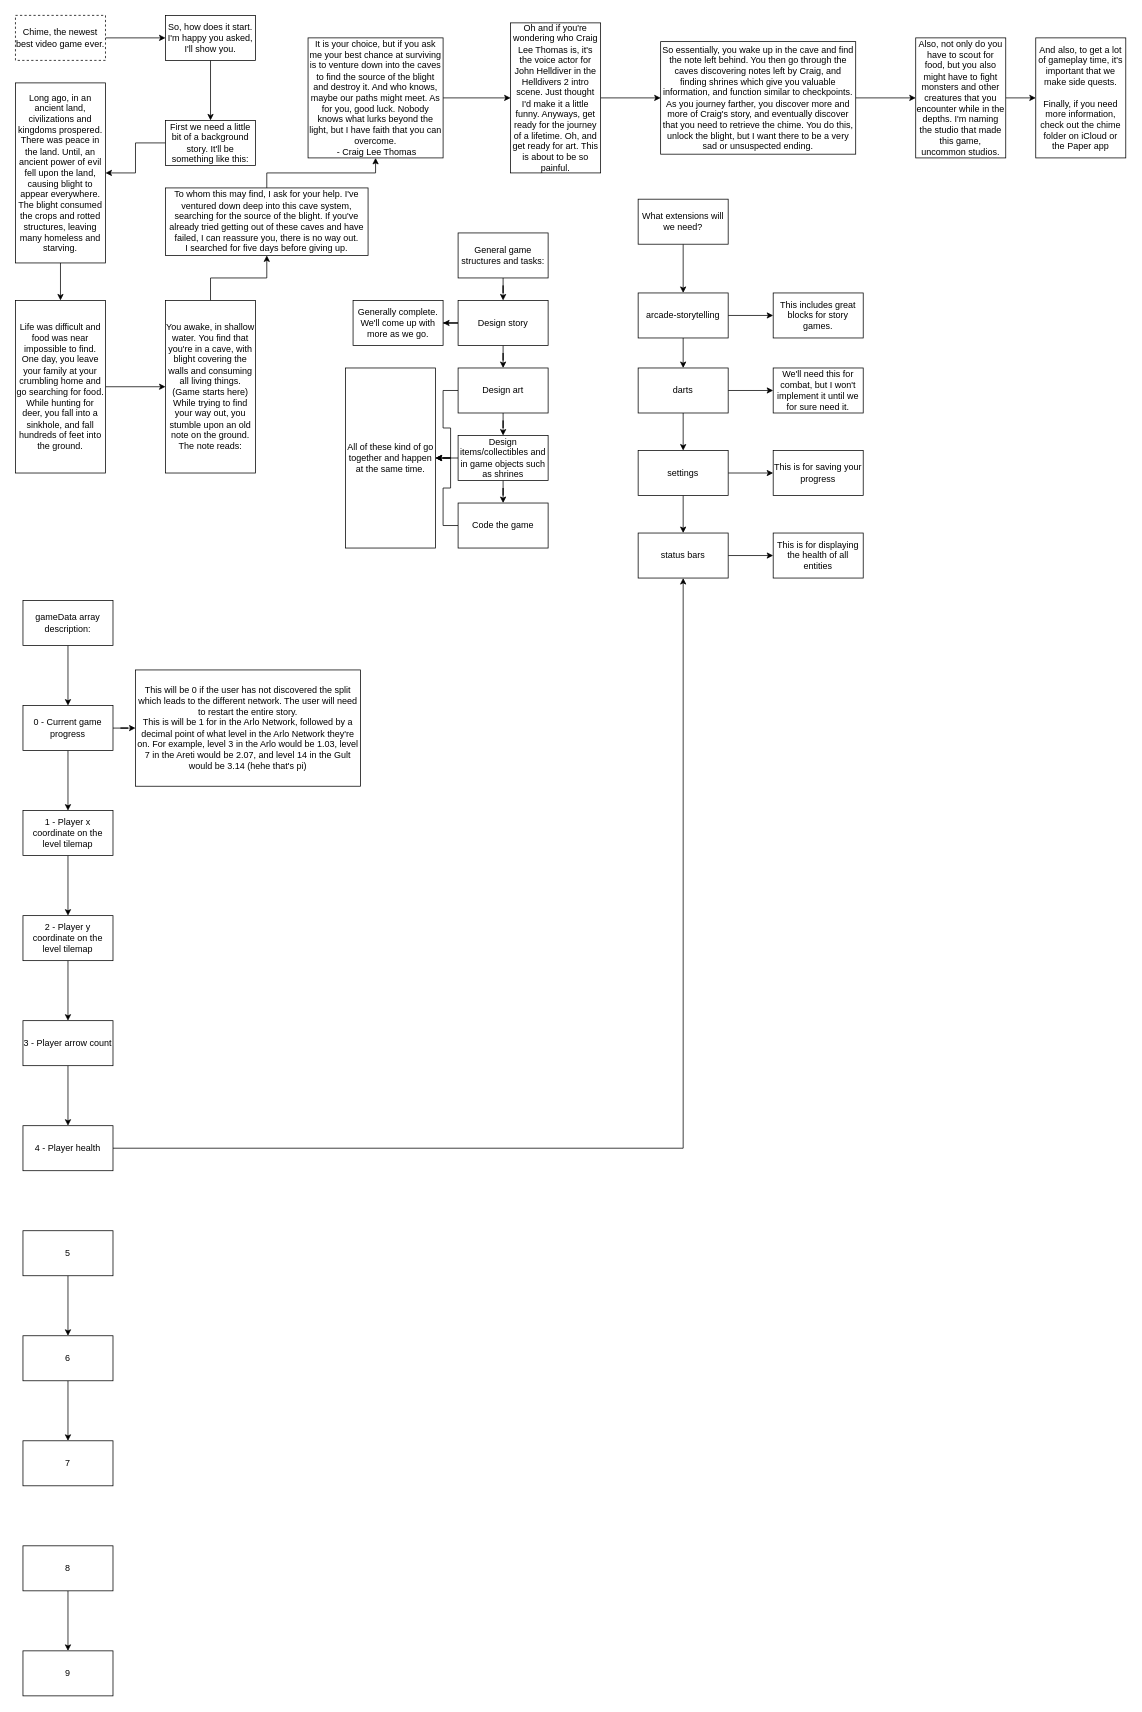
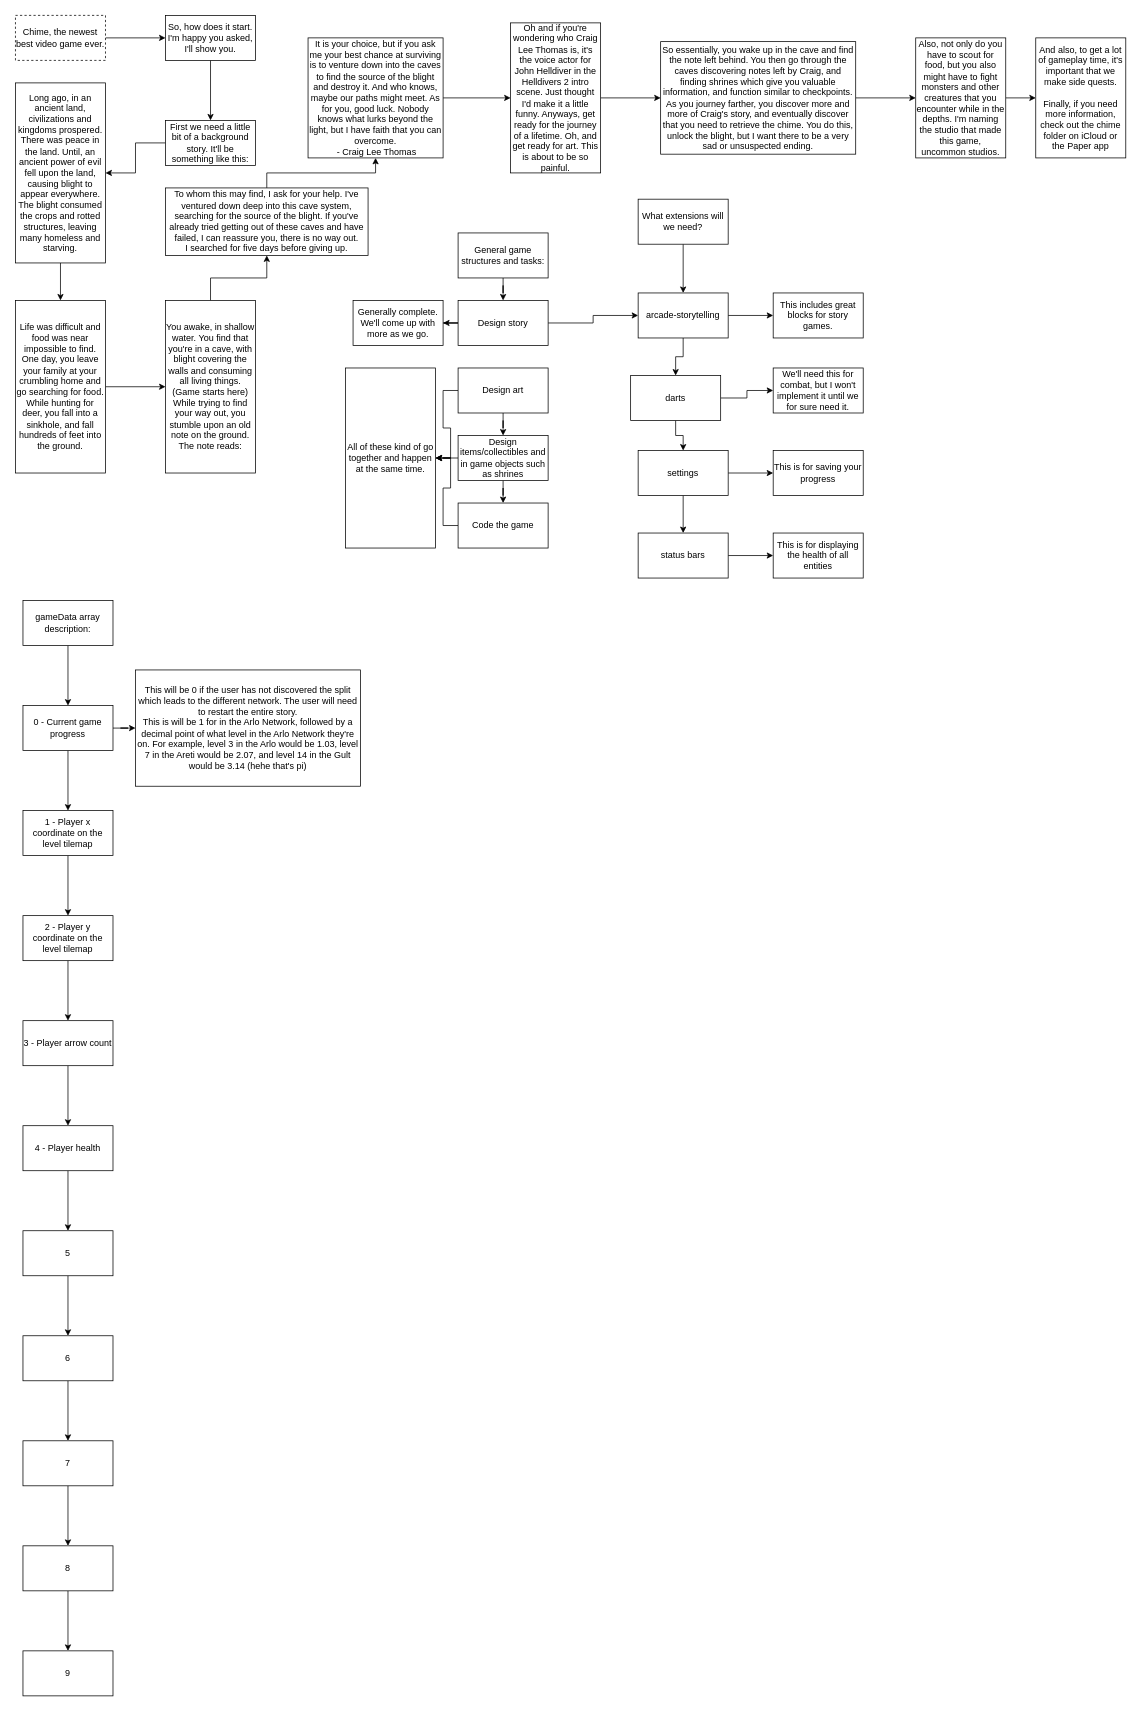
  <mxCell id="0" />
  <mxCell id="1" parent="0" />
  <mxCell id="2" value="" style="edgeStyle=orthogonalEdgeStyle;rounded=0;orthogonalLoop=1;jettySize=auto;html=1;" parent="1" source="3" target="5" edge="1"><mxGeometry relative="1" as="geometry" /></mxCell>
  <mxCell id="3" value="Chime, the newest best video game ever." style="rounded=0;whiteSpace=wrap;html=1;dashed=1;" parent="1" vertex="1"><mxGeometry x="20" y="20" width="120" height="60" as="geometry" /></mxCell>
  <mxCell id="4" value="" style="edgeStyle=orthogonalEdgeStyle;rounded=0;orthogonalLoop=1;jettySize=auto;html=1;" parent="1" source="5" target="7" edge="1"><mxGeometry relative="1" as="geometry" /></mxCell>
  <mxCell id="5" value="So, how does it start. I'm happy you asked, I'll show you." style="whiteSpace=wrap;html=1;rounded=0;" parent="1" vertex="1"><mxGeometry x="220" y="20" width="120" height="60" as="geometry" /></mxCell>
  <mxCell id="6" value="" style="edgeStyle=orthogonalEdgeStyle;rounded=0;orthogonalLoop=1;jettySize=auto;html=1;" parent="1" source="7" target="9" edge="1"><mxGeometry relative="1" as="geometry" /></mxCell>
  <mxCell id="7" value="First we need a little bit of a background story. It'll be something like this:" style="whiteSpace=wrap;html=1;rounded=0;" parent="1" vertex="1"><mxGeometry x="220" y="160" width="120" height="60" as="geometry" /></mxCell>
  <mxCell id="8" value="" style="edgeStyle=orthogonalEdgeStyle;rounded=0;orthogonalLoop=1;jettySize=auto;html=1;" parent="1" source="9" target="11" edge="1"><mxGeometry relative="1" as="geometry" /></mxCell>
  <mxCell id="9" value="Long ago, in an ancient land, civilizations and kingdoms prospered.&lt;div&gt;There was peace in the land. Until, an ancient power of evil fell upon the land, causing blight to appear everywhere. The blight consumed the crops and rotted structures, leaving many homeless and starving.&lt;/div&gt;" style="whiteSpace=wrap;html=1;rounded=0;" parent="1" vertex="1"><mxGeometry x="20" y="110" width="120" height="240" as="geometry" /></mxCell>
  <mxCell id="10" value="" style="edgeStyle=orthogonalEdgeStyle;rounded=0;orthogonalLoop=1;jettySize=auto;html=1;" parent="1" source="11" target="13" edge="1"><mxGeometry relative="1" as="geometry" /></mxCell>
  <mxCell id="11" value="Life was difficult and food was near impossible to find. One day, you leave your family at your crumbling home and go searching for food.&lt;div&gt;While hunting for deer, you fall into a sinkhole, and fall hundreds of feet into the ground.&lt;/div&gt;" style="whiteSpace=wrap;html=1;rounded=0;" parent="1" vertex="1"><mxGeometry x="20" y="400" width="120" height="230" as="geometry" /></mxCell>
  <mxCell id="12" value="" style="edgeStyle=orthogonalEdgeStyle;rounded=0;orthogonalLoop=1;jettySize=auto;html=1;" parent="1" source="13" target="15" edge="1"><mxGeometry relative="1" as="geometry" /></mxCell>
  <mxCell id="13" value="You awake, in shallow water. You find that you're in a cave, with blight covering the walls and consuming all living things. (Game starts here) While trying to find your way out, you stumble upon an old note on the ground. The note reads:" style="whiteSpace=wrap;html=1;rounded=0;" parent="1" vertex="1"><mxGeometry x="220" y="400" width="120" height="230" as="geometry" /></mxCell>
  <mxCell id="14" value="" style="edgeStyle=orthogonalEdgeStyle;rounded=0;orthogonalLoop=1;jettySize=auto;html=1;" parent="1" source="15" target="17" edge="1"><mxGeometry relative="1" as="geometry" /></mxCell>
  <mxCell id="15" value="&lt;div&gt;To whom this may find, I ask for your help. I've ventured down deep into this cave system, searching for the source of the blight. If you've already tried getting out of these caves and have failed, I can reassure you, there is no way out.&lt;/div&gt;&lt;div&gt;I searched for five days before giving up.&lt;/div&gt;" style="whiteSpace=wrap;html=1;rounded=0;" parent="1" vertex="1"><mxGeometry x="220" y="250" width="270" height="90" as="geometry" /></mxCell>
  <mxCell id="16" value="" style="edgeStyle=orthogonalEdgeStyle;rounded=0;orthogonalLoop=1;jettySize=auto;html=1;" parent="1" source="17" target="19" edge="1"><mxGeometry relative="1" as="geometry" /></mxCell>
  <mxCell id="17" value="It is your choice, but if you ask me your best chance at surviving is to venture down into the caves to find the source of the blight and destroy it. And who knows, maybe our paths might meet. As for you, good luck. Nobody knows what lurks beyond the light, but I have faith that you can overcome.&lt;div&gt;&amp;nbsp;- Craig Lee Thomas&lt;/div&gt;" style="whiteSpace=wrap;html=1;rounded=0;" parent="1" vertex="1"><mxGeometry x="410" y="50" width="180" height="160" as="geometry" /></mxCell>
  <mxCell id="18" value="" style="edgeStyle=orthogonalEdgeStyle;rounded=0;orthogonalLoop=1;jettySize=auto;html=1;" parent="1" source="19" target="34" edge="1"><mxGeometry relative="1" as="geometry" /></mxCell>
  <mxCell id="19" value="Oh and if you're wondering who Craig Lee Thomas is, it's the voice actor for John Helldiver in the Helldivers 2 intro scene. Just thought I'd make it a little funny. Anyways, get ready for the journey of a lifetime. Oh, and get ready for art. This is about to be so painful." style="whiteSpace=wrap;html=1;rounded=0;" parent="1" vertex="1"><mxGeometry x="680" y="30" width="120" height="200" as="geometry" /></mxCell>
  <mxCell id="20" value="" style="edgeStyle=orthogonalEdgeStyle;rounded=0;orthogonalLoop=1;jettySize=auto;html=1;" parent="1" source="21" target="24" edge="1"><mxGeometry relative="1" as="geometry" /></mxCell>
  <mxCell id="21" value="General game structures and tasks:" style="rounded=0;whiteSpace=wrap;html=1;" parent="1" vertex="1"><mxGeometry x="610" y="310" width="120" height="60" as="geometry" /></mxCell>
- <mxCell id="22" value="" style="edgeStyle=orthogonalEdgeStyle;rounded=0;orthogonalLoop=1;jettySize=auto;html=1;" parent="1" source="24" target="27" edge="1"><mxGeometry relative="1" as="geometry" /></mxCell>
+ <mxCell id="22" value="" style="edgeStyle=orthogonalEdgeStyle;rounded=0;orthogonalLoop=1;jettySize=auto;html=1;" parent="1" source="24" target="43" edge="1"><mxGeometry relative="1" as="geometry" /></mxCell>
  <mxCell id="23" value="" style="edgeStyle=orthogonalEdgeStyle;rounded=0;orthogonalLoop=1;jettySize=auto;html=1;" parent="1" source="24" target="37" edge="1"><mxGeometry relative="1" as="geometry" /></mxCell>
  <mxCell id="24" value="Design story" style="whiteSpace=wrap;html=1;rounded=0;" parent="1" vertex="1"><mxGeometry x="610" y="400" width="120" height="60" as="geometry" /></mxCell>
  <mxCell id="25" value="" style="edgeStyle=orthogonalEdgeStyle;rounded=0;orthogonalLoop=1;jettySize=auto;html=1;" parent="1" source="27" target="30" edge="1"><mxGeometry relative="1" as="geometry" /></mxCell>
  <mxCell id="26" value="" style="edgeStyle=orthogonalEdgeStyle;rounded=0;orthogonalLoop=1;jettySize=auto;html=1;" parent="1" source="27" target="38" edge="1"><mxGeometry relative="1" as="geometry" /></mxCell>
  <mxCell id="27" value="Design art" style="whiteSpace=wrap;html=1;rounded=0;" parent="1" vertex="1"><mxGeometry x="610" y="490" width="120" height="60" as="geometry" /></mxCell>
  <mxCell id="28" value="" style="edgeStyle=orthogonalEdgeStyle;rounded=0;orthogonalLoop=1;jettySize=auto;html=1;" parent="1" source="30" target="32" edge="1"><mxGeometry relative="1" as="geometry" /></mxCell>
  <mxCell id="29" value="" style="edgeStyle=orthogonalEdgeStyle;rounded=0;orthogonalLoop=1;jettySize=auto;html=1;" parent="1" source="30" target="38" edge="1"><mxGeometry relative="1" as="geometry" /></mxCell>
  <mxCell id="30" value="Design items/collectibles and in game objects such as shrines" style="whiteSpace=wrap;html=1;rounded=0;" parent="1" vertex="1"><mxGeometry x="610" y="580" width="120" height="60" as="geometry" /></mxCell>
  <mxCell id="31" value="" style="edgeStyle=orthogonalEdgeStyle;rounded=0;orthogonalLoop=1;jettySize=auto;html=1;" parent="1" source="32" target="38" edge="1"><mxGeometry relative="1" as="geometry" /></mxCell>
  <mxCell id="32" value="Code the game" style="whiteSpace=wrap;html=1;rounded=0;" parent="1" vertex="1"><mxGeometry x="610" y="670" width="120" height="60" as="geometry" /></mxCell>
  <mxCell id="33" value="" style="edgeStyle=orthogonalEdgeStyle;rounded=0;orthogonalLoop=1;jettySize=auto;html=1;" parent="1" source="34" target="36" edge="1"><mxGeometry relative="1" as="geometry" /></mxCell>
  <mxCell id="34" value="So essentially, you wake up in the cave and find the note left behind. You then go through the caves discovering notes left by Craig, and finding shrines which give you valuable information, and function similar to checkpoints. As you journey farther, you discover more and more of Craig's story, and eventually discover that you need to retrieve the chime. You do this, unlock the blight, but I want there to be a very sad or unsuspected ending." style="whiteSpace=wrap;html=1;rounded=0;" parent="1" vertex="1"><mxGeometry x="880" y="55" width="260" height="150" as="geometry" /></mxCell>
  <mxCell id="35" value="" style="edgeStyle=orthogonalEdgeStyle;rounded=0;orthogonalLoop=1;jettySize=auto;html=1;" parent="1" source="36" target="49" edge="1"><mxGeometry relative="1" as="geometry" /></mxCell>
  <mxCell id="36" value="Also, not only do you have to scout for food, but you also might have to fight monsters and other creatures that you encounter while in the depths. I'm naming the studio that made this game, uncommon studios." style="whiteSpace=wrap;html=1;rounded=0;" parent="1" vertex="1"><mxGeometry x="1220" y="50" width="120" height="160" as="geometry" /></mxCell>
  <mxCell id="37" value="Generally complete. We'll come up with more as we go." style="whiteSpace=wrap;html=1;rounded=0;" parent="1" vertex="1"><mxGeometry x="470" y="400" width="120" height="60" as="geometry" /></mxCell>
  <mxCell id="38" value="All of these kind of go together and happen at the same time." style="whiteSpace=wrap;html=1;rounded=0;" parent="1" vertex="1"><mxGeometry x="460" y="490" width="120" height="240" as="geometry" /></mxCell>
  <mxCell id="39" value="" style="edgeStyle=orthogonalEdgeStyle;rounded=0;orthogonalLoop=1;jettySize=auto;html=1;" parent="1" source="40" target="43" edge="1"><mxGeometry relative="1" as="geometry" /></mxCell>
  <mxCell id="40" value="What extensions will we need?" style="rounded=0;whiteSpace=wrap;html=1;" parent="1" vertex="1"><mxGeometry x="850" y="265" width="120" height="60" as="geometry" /></mxCell>
  <mxCell id="41" value="" style="edgeStyle=orthogonalEdgeStyle;rounded=0;orthogonalLoop=1;jettySize=auto;html=1;" parent="1" source="43" target="44" edge="1"><mxGeometry relative="1" as="geometry" /></mxCell>
  <mxCell id="42" value="" style="edgeStyle=orthogonalEdgeStyle;rounded=0;orthogonalLoop=1;jettySize=auto;html=1;" parent="1" source="43" target="47" edge="1"><mxGeometry relative="1" as="geometry" /></mxCell>
  <mxCell id="43" value="arcade-storytelling" style="whiteSpace=wrap;html=1;rounded=0;" parent="1" vertex="1"><mxGeometry x="850" y="390" width="120" height="60" as="geometry" /></mxCell>
  <mxCell id="44" value="This includes great blocks for story games." style="whiteSpace=wrap;html=1;rounded=0;" parent="1" vertex="1"><mxGeometry x="1030" y="390" width="120" height="60" as="geometry" /></mxCell>
  <mxCell id="45" value="" style="edgeStyle=orthogonalEdgeStyle;rounded=0;orthogonalLoop=1;jettySize=auto;html=1;" parent="1" source="47" target="48" edge="1"><mxGeometry relative="1" as="geometry" /></mxCell>
  <mxCell id="46" value="" style="edgeStyle=orthogonalEdgeStyle;rounded=0;orthogonalLoop=1;jettySize=auto;html=1;" edge="1" parent="1" source="47" target="52"><mxGeometry relative="1" as="geometry" /></mxCell>
- <mxCell id="47" value="darts" style="whiteSpace=wrap;html=1;rounded=0;" parent="1" vertex="1"><mxGeometry x="850" y="490" width="120" height="60" as="geometry" /></mxCell>
+ <mxCell id="47" value="darts" style="whiteSpace=wrap;html=1;rounded=0;" parent="1" vertex="1"><mxGeometry x="840" y="500" width="120" height="60" as="geometry" /></mxCell>
  <mxCell id="48" value="We'll need this for combat, but I won't implement it until we for sure need it." style="whiteSpace=wrap;html=1;rounded=0;" parent="1" vertex="1"><mxGeometry x="1030" y="490" width="120" height="60" as="geometry" /></mxCell>
  <mxCell id="49" value="And also, to get a lot of gameplay time, it's important that we make side quests.&lt;div&gt;&lt;br&gt;&lt;/div&gt;&lt;div&gt;Finally, if you need more information, check out the chime folder on iCloud or the Paper app&lt;/div&gt;" style="whiteSpace=wrap;html=1;rounded=0;" parent="1" vertex="1"><mxGeometry x="1380" y="50" width="120" height="160" as="geometry" /></mxCell>
  <mxCell id="50" value="" style="edgeStyle=orthogonalEdgeStyle;rounded=0;orthogonalLoop=1;jettySize=auto;html=1;" edge="1" parent="1" source="52" target="53"><mxGeometry relative="1" as="geometry" /></mxCell>
  <mxCell id="51" value="" style="edgeStyle=orthogonalEdgeStyle;rounded=0;orthogonalLoop=1;jettySize=auto;html=1;" edge="1" parent="1" source="52" target="55"><mxGeometry relative="1" as="geometry" /></mxCell>
  <mxCell id="52" value="settings" style="whiteSpace=wrap;html=1;rounded=0;" vertex="1" parent="1"><mxGeometry x="850" y="600" width="120" height="60" as="geometry" /></mxCell>
  <mxCell id="53" value="This is for saving your progress" style="whiteSpace=wrap;html=1;rounded=0;" vertex="1" parent="1"><mxGeometry x="1030" y="600" width="120" height="60" as="geometry" /></mxCell>
  <mxCell id="54" value="" style="edgeStyle=orthogonalEdgeStyle;rounded=0;orthogonalLoop=1;jettySize=auto;html=1;" edge="1" parent="1" source="55" target="56"><mxGeometry relative="1" as="geometry" /></mxCell>
  <mxCell id="55" value="status bars" style="whiteSpace=wrap;html=1;rounded=0;" vertex="1" parent="1"><mxGeometry x="850" y="710" width="120" height="60" as="geometry" /></mxCell>
  <mxCell id="56" value="This is for displaying the health of all entities" style="whiteSpace=wrap;html=1;rounded=0;" vertex="1" parent="1"><mxGeometry x="1030" y="710" width="120" height="60" as="geometry" /></mxCell>
  <mxCell id="57" value="" style="edgeStyle=orthogonalEdgeStyle;rounded=0;orthogonalLoop=1;jettySize=auto;html=1;" edge="1" parent="1" source="58" target="61"><mxGeometry relative="1" as="geometry" /></mxCell>
  <mxCell id="58" value="gameData array description:" style="rounded=0;whiteSpace=wrap;html=1;" vertex="1" parent="1"><mxGeometry x="30" y="800" width="120" height="60" as="geometry" /></mxCell>
  <mxCell id="59" value="" style="edgeStyle=orthogonalEdgeStyle;rounded=0;orthogonalLoop=1;jettySize=auto;html=1;" edge="1" parent="1" source="61" target="63"><mxGeometry relative="1" as="geometry" /></mxCell>
  <mxCell id="60" value="" style="edgeStyle=orthogonalEdgeStyle;rounded=0;orthogonalLoop=1;jettySize=auto;html=1;" edge="1" parent="1" source="61" target="79"><mxGeometry relative="1" as="geometry" /></mxCell>
  <mxCell id="61" value="0 - Current game progress" style="whiteSpace=wrap;html=1;rounded=0;" vertex="1" parent="1"><mxGeometry x="30" y="940" width="120" height="60" as="geometry" /></mxCell>
  <mxCell id="62" value="" style="edgeStyle=orthogonalEdgeStyle;rounded=0;orthogonalLoop=1;jettySize=auto;html=1;" edge="1" parent="1" source="63" target="65"><mxGeometry relative="1" as="geometry" /></mxCell>
  <mxCell id="63" value="1 - Player x coordinate on the level tilemap" style="whiteSpace=wrap;html=1;rounded=0;" vertex="1" parent="1"><mxGeometry x="30" y="1080" width="120" height="60" as="geometry" /></mxCell>
  <mxCell id="64" value="" style="edgeStyle=orthogonalEdgeStyle;rounded=0;orthogonalLoop=1;jettySize=auto;html=1;" edge="1" parent="1" source="65" target="67"><mxGeometry relative="1" as="geometry" /></mxCell>
  <mxCell id="65" value="2 - Player y coordinate on the level tilemap" style="whiteSpace=wrap;html=1;rounded=0;" vertex="1" parent="1"><mxGeometry x="30" y="1220" width="120" height="60" as="geometry" /></mxCell>
  <mxCell id="66" value="" style="edgeStyle=orthogonalEdgeStyle;rounded=0;orthogonalLoop=1;jettySize=auto;html=1;" edge="1" parent="1" source="67" target="69"><mxGeometry relative="1" as="geometry" /></mxCell>
  <mxCell id="67" value="3 - Player arrow count" style="whiteSpace=wrap;html=1;rounded=0;" vertex="1" parent="1"><mxGeometry x="30" y="1360" width="120" height="60" as="geometry" /></mxCell>
- <mxCell id="68" value="" style="edgeStyle=orthogonalEdgeStyle;rounded=0;orthogonalLoop=1;jettySize=auto;html=1;" edge="1" parent="1" source="69" target="55"><mxGeometry relative="1" as="geometry" /></mxCell>
+ <mxCell id="68" value="" style="edgeStyle=orthogonalEdgeStyle;rounded=0;orthogonalLoop=1;jettySize=auto;html=1;" edge="1" parent="1" source="69" target="71"><mxGeometry relative="1" as="geometry" /></mxCell>
  <mxCell id="69" value="4 - Player health" style="whiteSpace=wrap;html=1;rounded=0;" vertex="1" parent="1"><mxGeometry x="30" y="1500" width="120" height="60" as="geometry" /></mxCell>
  <mxCell id="70" value="" style="edgeStyle=orthogonalEdgeStyle;rounded=0;orthogonalLoop=1;jettySize=auto;html=1;" edge="1" parent="1" source="71" target="73"><mxGeometry relative="1" as="geometry" /></mxCell>
  <mxCell id="71" value="5" style="whiteSpace=wrap;html=1;rounded=0;" vertex="1" parent="1"><mxGeometry x="30" y="1640" width="120" height="60" as="geometry" /></mxCell>
  <mxCell id="72" value="" style="edgeStyle=orthogonalEdgeStyle;rounded=0;orthogonalLoop=1;jettySize=auto;html=1;" edge="1" parent="1" source="73" target="75"><mxGeometry relative="1" as="geometry" /></mxCell>
  <mxCell id="73" value="6" style="whiteSpace=wrap;html=1;rounded=0;" vertex="1" parent="1"><mxGeometry x="30" y="1780" width="120" height="60" as="geometry" /></mxCell>
+ <mxCell id="74" value="" style="edgeStyle=orthogonalEdgeStyle;rounded=0;orthogonalLoop=1;jettySize=auto;html=1;" edge="1" parent="1" source="75" target="77"><mxGeometry relative="1" as="geometry" /></mxCell>
  <mxCell id="75" value="7" style="whiteSpace=wrap;html=1;rounded=0;" vertex="1" parent="1"><mxGeometry x="30" y="1920" width="120" height="60" as="geometry" /></mxCell>
  <mxCell id="76" value="" style="edgeStyle=orthogonalEdgeStyle;rounded=0;orthogonalLoop=1;jettySize=auto;html=1;" edge="1" parent="1" source="77" target="78"><mxGeometry relative="1" as="geometry" /></mxCell>
  <mxCell id="77" value="8" style="whiteSpace=wrap;html=1;rounded=0;" vertex="1" parent="1"><mxGeometry x="30" y="2060" width="120" height="60" as="geometry" /></mxCell>
  <mxCell id="78" value="9" style="whiteSpace=wrap;html=1;rounded=0;" vertex="1" parent="1"><mxGeometry x="30" y="2200" width="120" height="60" as="geometry" /></mxCell>
  <mxCell id="79" value="This will be 0 if the user has not discovered the split which leads to the different network. The user will need to restart the entire story.&lt;div&gt;This is will be 1 for in the Arlo Network, followed by a decimal point of what level in the Arlo Network they're on. For example, level 3 in the Arlo would be 1.03, level 7 in the Areti would be 2.07, and level 14 in the Gult would be 3.14 (hehe that's pi)&lt;/div&gt;" style="whiteSpace=wrap;html=1;rounded=0;" vertex="1" parent="1"><mxGeometry x="180" y="892.5" width="300" height="155" as="geometry" /></mxCell>
